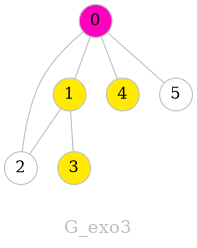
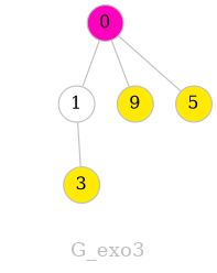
  graph {
    fontcolor=grey
    fontsize=16
    label=G_exo3
    node [color=grey fillcolor="#ffffff" fixedsize=true fontsize=14 shape=circle style=filled]
    edge [arrowsize=0.7 color=grey fontcolor=grey fontsize=12]
    0 [fillcolor="#ff00bf" width=0.4]
-   1 [fillcolor="#ffea00" width=0.4]
-   2 [width=0.4]
-   4 [fillcolor="#ffea00" width=0.4]
-   5 [width=0.4]
+   1 [width=0.4]
+   4 [fillcolor="#ffea00" width=0.4 label=9]
+   5 [fillcolor="#ffea00" width=0.4]
    3 [fillcolor="#ffea00" width=0.4]
    0 -- 1
-   0 -- 2
    0 -- 4
    0 -- 5
-   1 -- 2
    1 -- 3
  }
